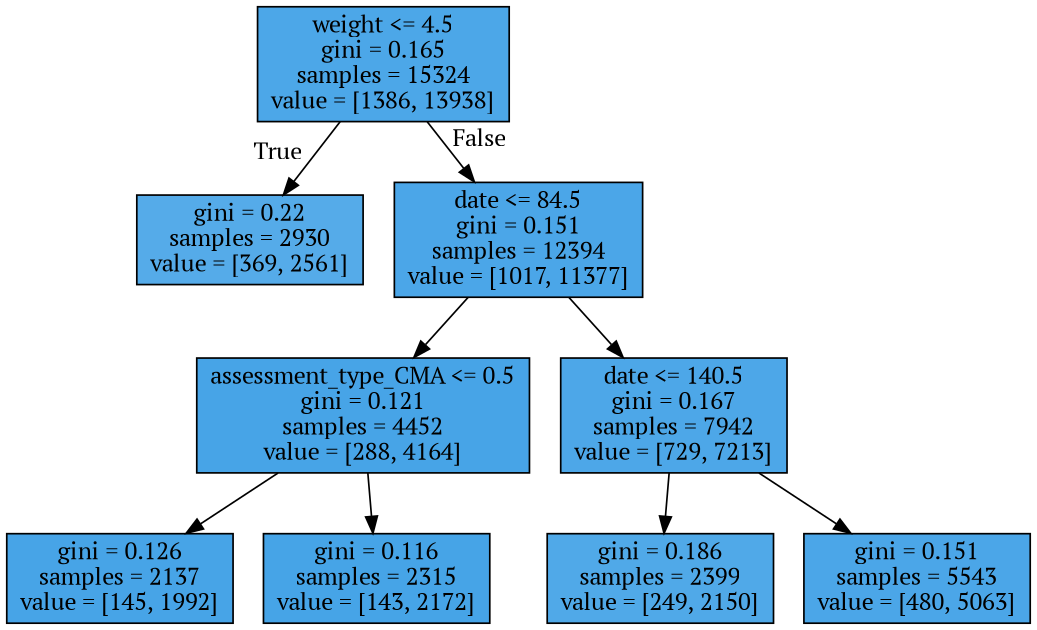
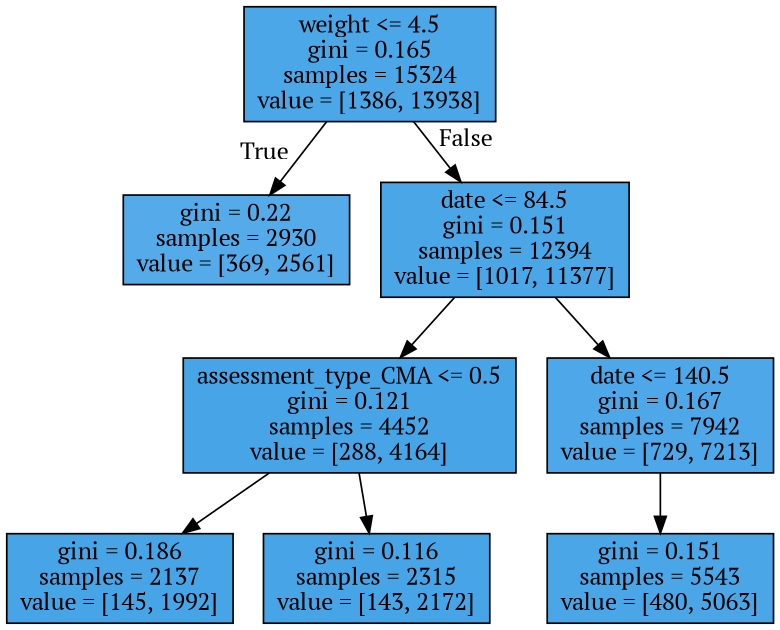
  digraph {
    fontname="PT Serif"
    node [color=black fontname="PT Serif" shape=box style=filled]
    edge [fontname="PT Serif"]
    n1 [fillcolor="#399de5e6" label="weight <= 4.5\ngini = 0.165\nsamples = 15324\nvalue = [1386, 13938]"]
    n2 [fillcolor="#399de5da" label="gini = 0.22\nsamples = 2930\nvalue = [369, 2561]"]
    n3 [fillcolor="#399de5e8" label="date <= 84.5\ngini = 0.151\nsamples = 12394\nvalue = [1017, 11377]"]
    n4 [fillcolor="#399de5ed" label="assessment_type_CMA <= 0.5\ngini = 0.121\nsamples = 4452\nvalue = [288, 4164]"]
    n5 [fillcolor="#399de5e5" label="date <= 140.5\ngini = 0.167\nsamples = 7942\nvalue = [729, 7213]"]
-   n6 [fillcolor="#399de5ec" label="gini = 0.126\nsamples = 2137\nvalue = [145, 1992]"]
+   n6 [fillcolor="#399de5ec" label="gini = 0.186\nsamples = 2137\nvalue = [145, 1992]"]
    n7 [fillcolor="#399de5ee" label="gini = 0.116\nsamples = 2315\nvalue = [143, 2172]"]
-   n8 [fillcolor="#399de5e1" label="gini = 0.186\nsamples = 2399\nvalue = [249, 2150]"]
    n9 [fillcolor="#399de5e7" label="gini = 0.151\nsamples = 5543\nvalue = [480, 5063]"]
    n1 -> n2 [headlabel=True labelangle=45 labeldistance=2.5]
    n1 -> n3 [headlabel=False labelangle=-45 labeldistance=2.5]
    n3 -> n4
    n3 -> n5
    n4 -> n6
    n4 -> n7
-   n5 -> n8
    n5 -> n9
  }
